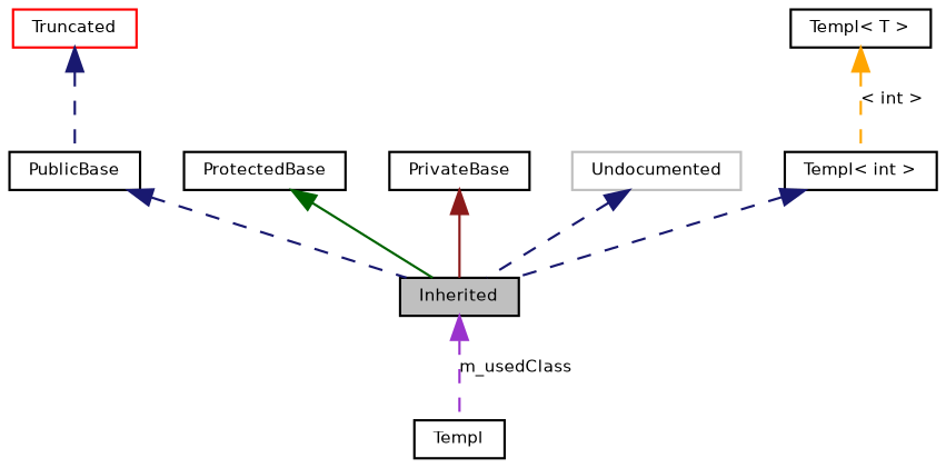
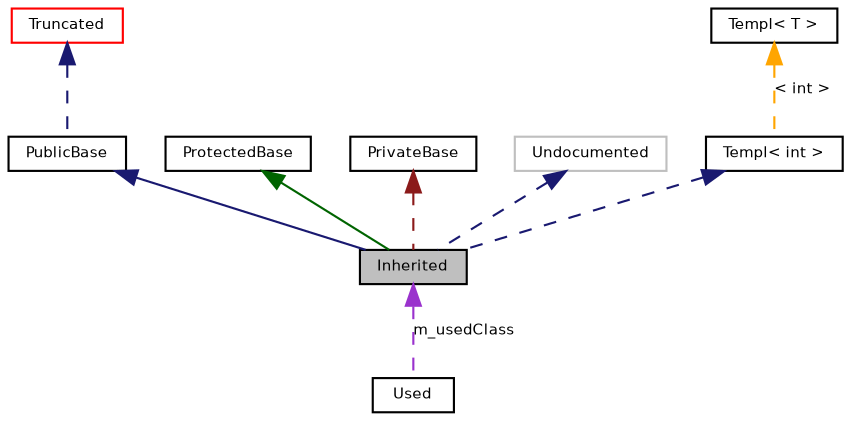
  digraph {
    node [fontname=Helvetica fontsize=7 shape=box color=black]
    edge [color=midnightblue dir=back fontname=Helvetica fontsize=7 labelfontname=Helvetica labelfontsize=7 style=dashed]
    n1 [fillcolor=grey75 fontcolor=black height=0.2 label=Inherited style=filled width=0.4 color=""]
-   n2 [height=0.2 label=Templ width=0.4]
+   n2 [height=0.2 label=Used width=0.4]
    n3 [height=0.2 label=PublicBase width=0.4]
    n4 [color=red height=0.2 label=Truncated width=0.4]
    n5 [height=0.2 label=ProtectedBase width=0.4]
    n6 [height=0.2 label=PrivateBase width=0.4]
    n7 [color=grey75 height=0.2 label=Undocumented width=0.4]
    n8 [height=0.2 label="Templ< int >" width=0.4]
    n9 [height=0.2 label="Templ< T >" width=0.4]
    n1 -> n2 [color=darkorchid3 label=m_usedClass]
-   n3 -> n1
+   n3 -> n1 [style=solid]
    n4 -> n3
    n5 -> n1 [color=darkgreen style=solid]
-   n6 -> n1 [color=firebrick4 style=solid]
+   n6 -> n1 [color=firebrick4]
    n7 -> n1
    n8 -> n1
    n9 -> n8 [color=orange label="< int >"]
  }
